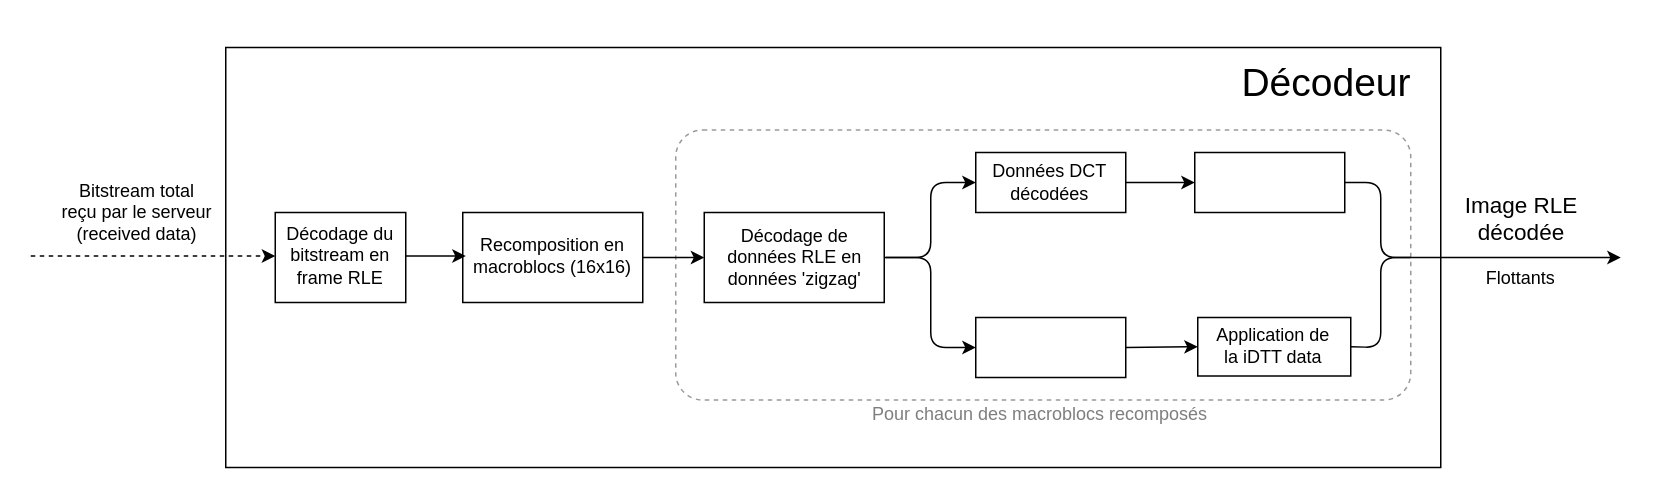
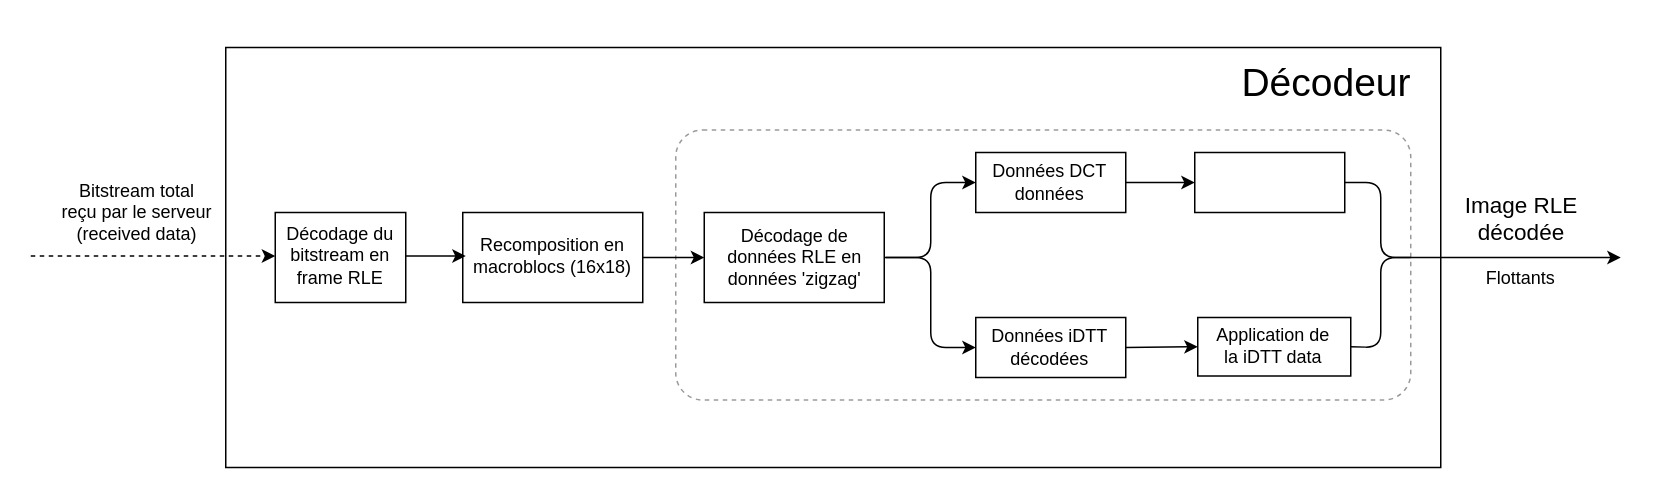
  <mxCell id="0" />
  <mxCell id="1" parent="0" />
  <mxCell id="2" value="" style="rounded=0;whiteSpace=wrap;html=1;" parent="1" vertex="1"><mxGeometry x="150" y="31" width="810" height="280" as="geometry" /></mxCell>
  <mxCell id="3" value="&lt;font style=&quot;font-size: 12px&quot;&gt;Bitstream total reçu par le serveur (received data)&lt;/font&gt;" style="text;html=1;strokeColor=none;fillColor=none;align=center;verticalAlign=middle;whiteSpace=wrap;rounded=0;fontSize=12;" parent="1" vertex="1"><mxGeometry x="39" y="113" width="104" height="56" as="geometry" /></mxCell>
  <mxCell id="4" value="&lt;font style=&quot;font-size: 15px&quot;&gt;Image RLE décodée&lt;/font&gt;" style="text;html=1;strokeColor=none;fillColor=none;align=center;verticalAlign=middle;whiteSpace=wrap;rounded=0;" parent="1" vertex="1"><mxGeometry x="964" y="125" width="100" height="40" as="geometry" /></mxCell>
  <mxCell id="5" value="&lt;font style=&quot;font-size: 26px&quot;&gt;Décodeur&lt;/font&gt;" style="text;html=1;strokeColor=none;fillColor=none;align=center;verticalAlign=middle;whiteSpace=wrap;rounded=0;" parent="1" vertex="1"><mxGeometry x="809" y="20" width="150" height="70" as="geometry" /></mxCell>
  <mxCell id="6" value="" style="rounded=0;whiteSpace=wrap;html=1;" parent="1" vertex="1"><mxGeometry x="183" y="141" width="87" height="60" as="geometry" /></mxCell>
  <mxCell id="7" value="Décodage du bitstream en frame RLE" style="text;html=1;strokeColor=none;fillColor=none;align=center;verticalAlign=middle;whiteSpace=wrap;rounded=0;" parent="1" vertex="1"><mxGeometry x="183" y="150" width="87" height="40" as="geometry" /></mxCell>
  <mxCell id="8" value="" style="rounded=0;whiteSpace=wrap;html=1;" parent="1" vertex="1"><mxGeometry x="469" y="141" width="120" height="60" as="geometry" /></mxCell>
  <mxCell id="9" value="Décodage de données RLE en données 'zigzag'" style="text;html=1;strokeColor=none;fillColor=none;align=center;verticalAlign=middle;whiteSpace=wrap;rounded=0;" parent="1" vertex="1"><mxGeometry x="473.5" y="151" width="111" height="40" as="geometry" /></mxCell>
  <mxCell id="10" value="" style="rounded=0;whiteSpace=wrap;html=1;" parent="1" vertex="1"><mxGeometry x="798" y="211" width="102" height="39" as="geometry" /></mxCell>
  <mxCell id="11" value="Application de la iDTT data" style="text;html=1;strokeColor=none;fillColor=none;align=center;verticalAlign=middle;whiteSpace=wrap;rounded=0;" parent="1" vertex="1"><mxGeometry x="804.5" y="210" width="87" height="40" as="geometry" /></mxCell>
  <mxCell id="12" value="" style="rounded=0;whiteSpace=wrap;html=1;" parent="1" vertex="1"><mxGeometry x="796" y="101" width="100" height="40" as="geometry" /></mxCell>
  <mxCell id="13" value="" style="rounded=0;whiteSpace=wrap;html=1;" parent="1" vertex="1"><mxGeometry x="650" y="101" width="100" height="40" as="geometry" /></mxCell>
- <mxCell id="14" value="Données DCT décodées" style="text;html=1;strokeColor=none;fillColor=none;align=center;verticalAlign=middle;whiteSpace=wrap;rounded=0;" parent="1" vertex="1"><mxGeometry x="656" y="101" width="87" height="40" as="geometry" /></mxCell>
+ <mxCell id="14" value="Données DCT données" style="text;html=1;strokeColor=none;fillColor=none;align=center;verticalAlign=middle;whiteSpace=wrap;rounded=0;" parent="1" vertex="1"><mxGeometry x="656" y="101" width="87" height="40" as="geometry" /></mxCell>
  <mxCell id="15" value="" style="rounded=0;whiteSpace=wrap;html=1;" parent="1" vertex="1"><mxGeometry x="650" y="211" width="100" height="40" as="geometry" /></mxCell>
+ <mxCell id="16" value="Données iDTT décodées" style="text;html=1;strokeColor=none;fillColor=none;align=center;verticalAlign=middle;whiteSpace=wrap;rounded=0;" parent="1" vertex="1"><mxGeometry x="656" y="211" width="87" height="40" as="geometry" /></mxCell>
  <mxCell id="17" value="" style="rounded=1;whiteSpace=wrap;html=1;fillColor=none;dashed=1;opacity=40;arcSize=10;" parent="1" vertex="1"><mxGeometry x="450" y="86" width="490" height="180" as="geometry" /></mxCell>
- <mxCell id="18" value="&lt;font style=&quot;font-size: 12px&quot;&gt;Pour chacun des macroblocs recomposés&lt;/font&gt;" style="text;html=1;strokeColor=none;fillColor=none;align=center;verticalAlign=middle;whiteSpace=wrap;rounded=0;dashed=1;opacity=70;textOpacity=50;" parent="1" vertex="1"><mxGeometry x="574" y="266" width="238" height="20" as="geometry" /></mxCell>
  <mxCell id="19" value="" style="rounded=0;whiteSpace=wrap;html=1;" parent="1" vertex="1"><mxGeometry x="308" y="141" width="120" height="60" as="geometry" /></mxCell>
- <mxCell id="20" value="Recomposition en macroblocs (16x16)" style="text;html=1;strokeColor=none;fillColor=none;align=center;verticalAlign=middle;whiteSpace=wrap;rounded=0;" parent="1" vertex="1"><mxGeometry x="313" y="150" width="110" height="40" as="geometry" /></mxCell>
+ <mxCell id="20" value="Recomposition en macroblocs (16x18)" style="text;html=1;strokeColor=none;fillColor=none;align=center;verticalAlign=middle;whiteSpace=wrap;rounded=0;" parent="1" vertex="1"><mxGeometry x="313" y="150" width="110" height="40" as="geometry" /></mxCell>
  <mxCell id="21" value="" style="endArrow=classic;html=1;fontSize=9;exitX=1;exitY=0.5;exitDx=0;exitDy=0;" parent="1" source="7" edge="1"><mxGeometry width="50" height="50" relative="1" as="geometry"><mxPoint x="540" y="191" as="sourcePoint" /><mxPoint x="310" y="170" as="targetPoint" /></mxGeometry></mxCell>
  <mxCell id="22" value="" style="endArrow=classic;html=1;fontSize=9;exitX=1;exitY=0.5;exitDx=0;exitDy=0;entryX=0;entryY=0.5;entryDx=0;entryDy=0;" parent="1" source="19" target="8" edge="1"><mxGeometry width="50" height="50" relative="1" as="geometry"><mxPoint x="540" y="191" as="sourcePoint" /><mxPoint x="590" y="141" as="targetPoint" /></mxGeometry></mxCell>
  <mxCell id="23" value="" style="endArrow=classic;html=1;fontSize=9;entryX=0;entryY=0.5;entryDx=0;entryDy=0;exitX=1;exitY=0.5;exitDx=0;exitDy=0;" parent="1" source="13" target="12" edge="1"><mxGeometry width="50" height="50" relative="1" as="geometry"><mxPoint x="680" y="171" as="sourcePoint" /><mxPoint x="730" y="121" as="targetPoint" /></mxGeometry></mxCell>
  <mxCell id="24" value="" style="endArrow=classic;html=1;fontSize=9;exitX=1;exitY=0.5;exitDx=0;exitDy=0;entryX=0;entryY=0.5;entryDx=0;entryDy=0;" parent="1" source="15" target="10" edge="1"><mxGeometry width="50" height="50" relative="1" as="geometry"><mxPoint x="680" y="171" as="sourcePoint" /><mxPoint x="730" y="121" as="targetPoint" /></mxGeometry></mxCell>
  <mxCell id="25" value="" style="endArrow=classic;html=1;fontSize=9;exitX=1;exitY=0.5;exitDx=0;exitDy=0;entryX=0;entryY=0.5;entryDx=0;entryDy=0;" parent="1" source="8" target="13" edge="1"><mxGeometry width="50" height="50" relative="1" as="geometry"><mxPoint x="680" y="171" as="sourcePoint" /><mxPoint x="730" y="121" as="targetPoint" /><Array as="points"><mxPoint x="620" y="171" /><mxPoint x="620" y="121" /></Array></mxGeometry></mxCell>
  <mxCell id="26" value="" style="endArrow=classic;html=1;fontSize=9;entryX=0;entryY=0.5;entryDx=0;entryDy=0;" parent="1" target="15" edge="1"><mxGeometry width="50" height="50" relative="1" as="geometry"><mxPoint x="590" y="171" as="sourcePoint" /><mxPoint x="730" y="121" as="targetPoint" /><Array as="points"><mxPoint x="620" y="171" /><mxPoint x="620" y="231" /></Array></mxGeometry></mxCell>
  <mxCell id="27" value="" style="endArrow=classic;html=1;fontSize=9;exitX=1;exitY=0.5;exitDx=0;exitDy=0;" parent="1" source="12" edge="1"><mxGeometry width="50" height="50" relative="1" as="geometry"><mxPoint x="760" y="211" as="sourcePoint" /><mxPoint x="1080" y="171" as="targetPoint" /><Array as="points"><mxPoint x="920" y="121" /><mxPoint x="920" y="171" /></Array></mxGeometry></mxCell>
  <mxCell id="28" value="" style="endArrow=none;html=1;fontSize=9;exitX=1;exitY=0.5;exitDx=0;exitDy=0;endFill=0;" parent="1" source="10" edge="1"><mxGeometry width="50" height="50" relative="1" as="geometry"><mxPoint x="760" y="211" as="sourcePoint" /><mxPoint x="940" y="171" as="targetPoint" /><Array as="points"><mxPoint x="920" y="231" /><mxPoint x="920" y="171" /></Array></mxGeometry></mxCell>
  <mxCell id="29" value="Flottants" style="text;html=1;strokeColor=none;fillColor=none;align=center;verticalAlign=middle;whiteSpace=wrap;rounded=0;" parent="1" vertex="1"><mxGeometry x="972.5" y="172" width="81" height="25" as="geometry" /></mxCell>
  <mxCell id="30" value="" style="endArrow=classic;html=1;entryX=0;entryY=0.5;entryDx=0;entryDy=0;dashed=1;" edge="1" parent="1" target="7"><mxGeometry width="50" height="50" relative="1" as="geometry"><mxPoint x="20" y="170" as="sourcePoint" /><mxPoint x="80" y="191" as="targetPoint" /></mxGeometry></mxCell>
